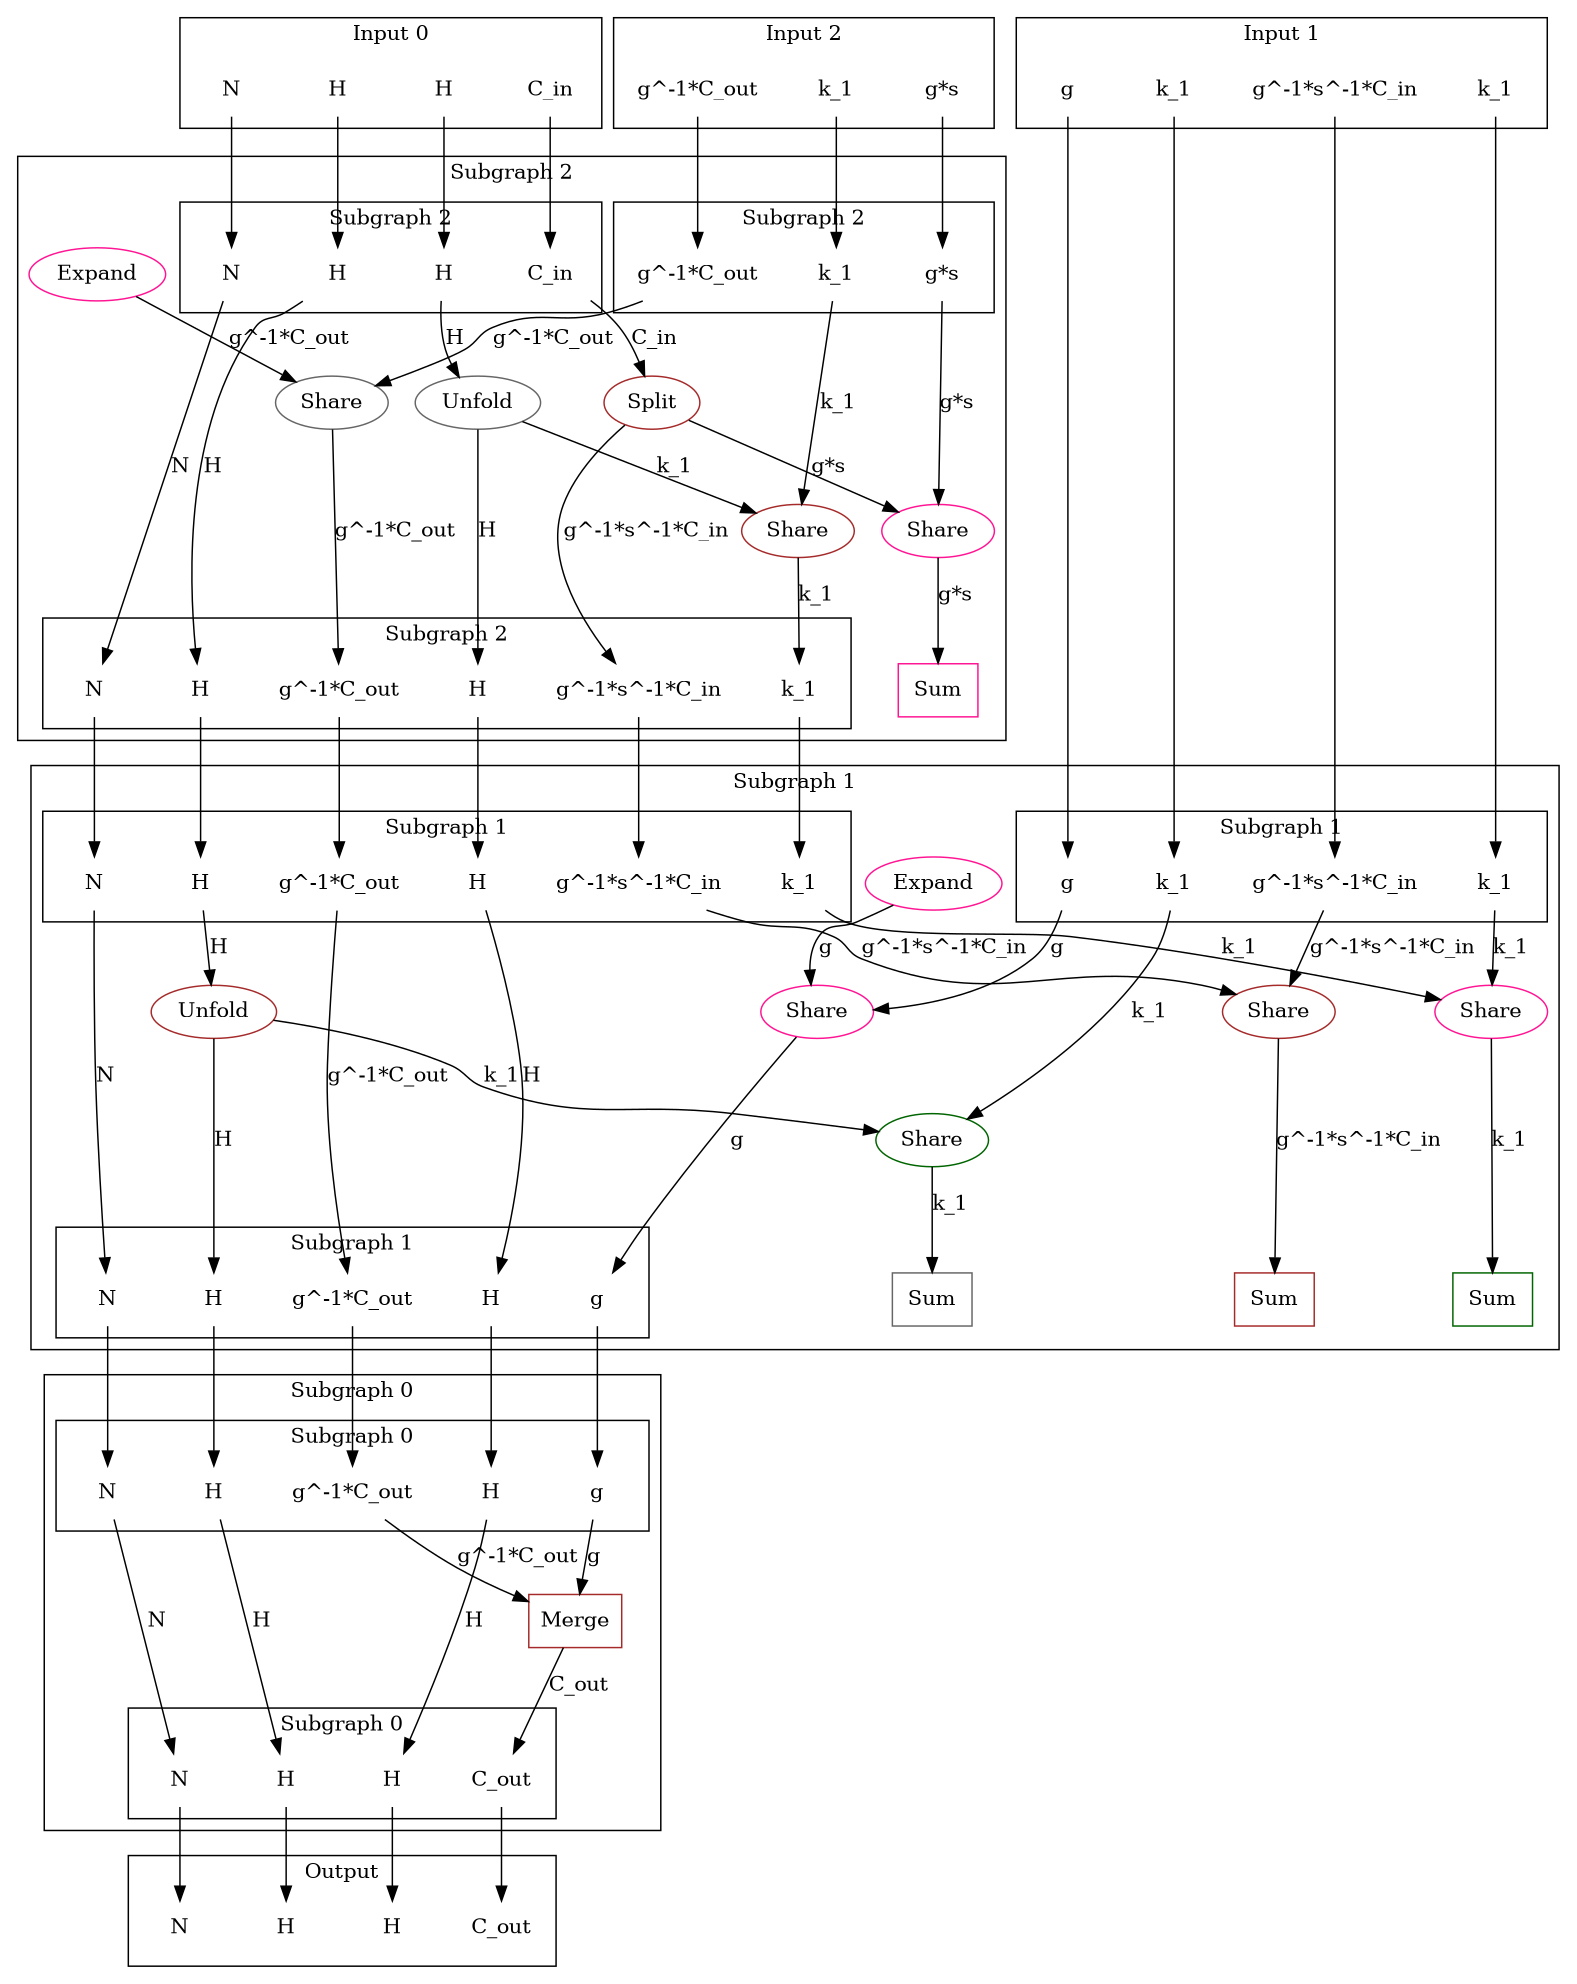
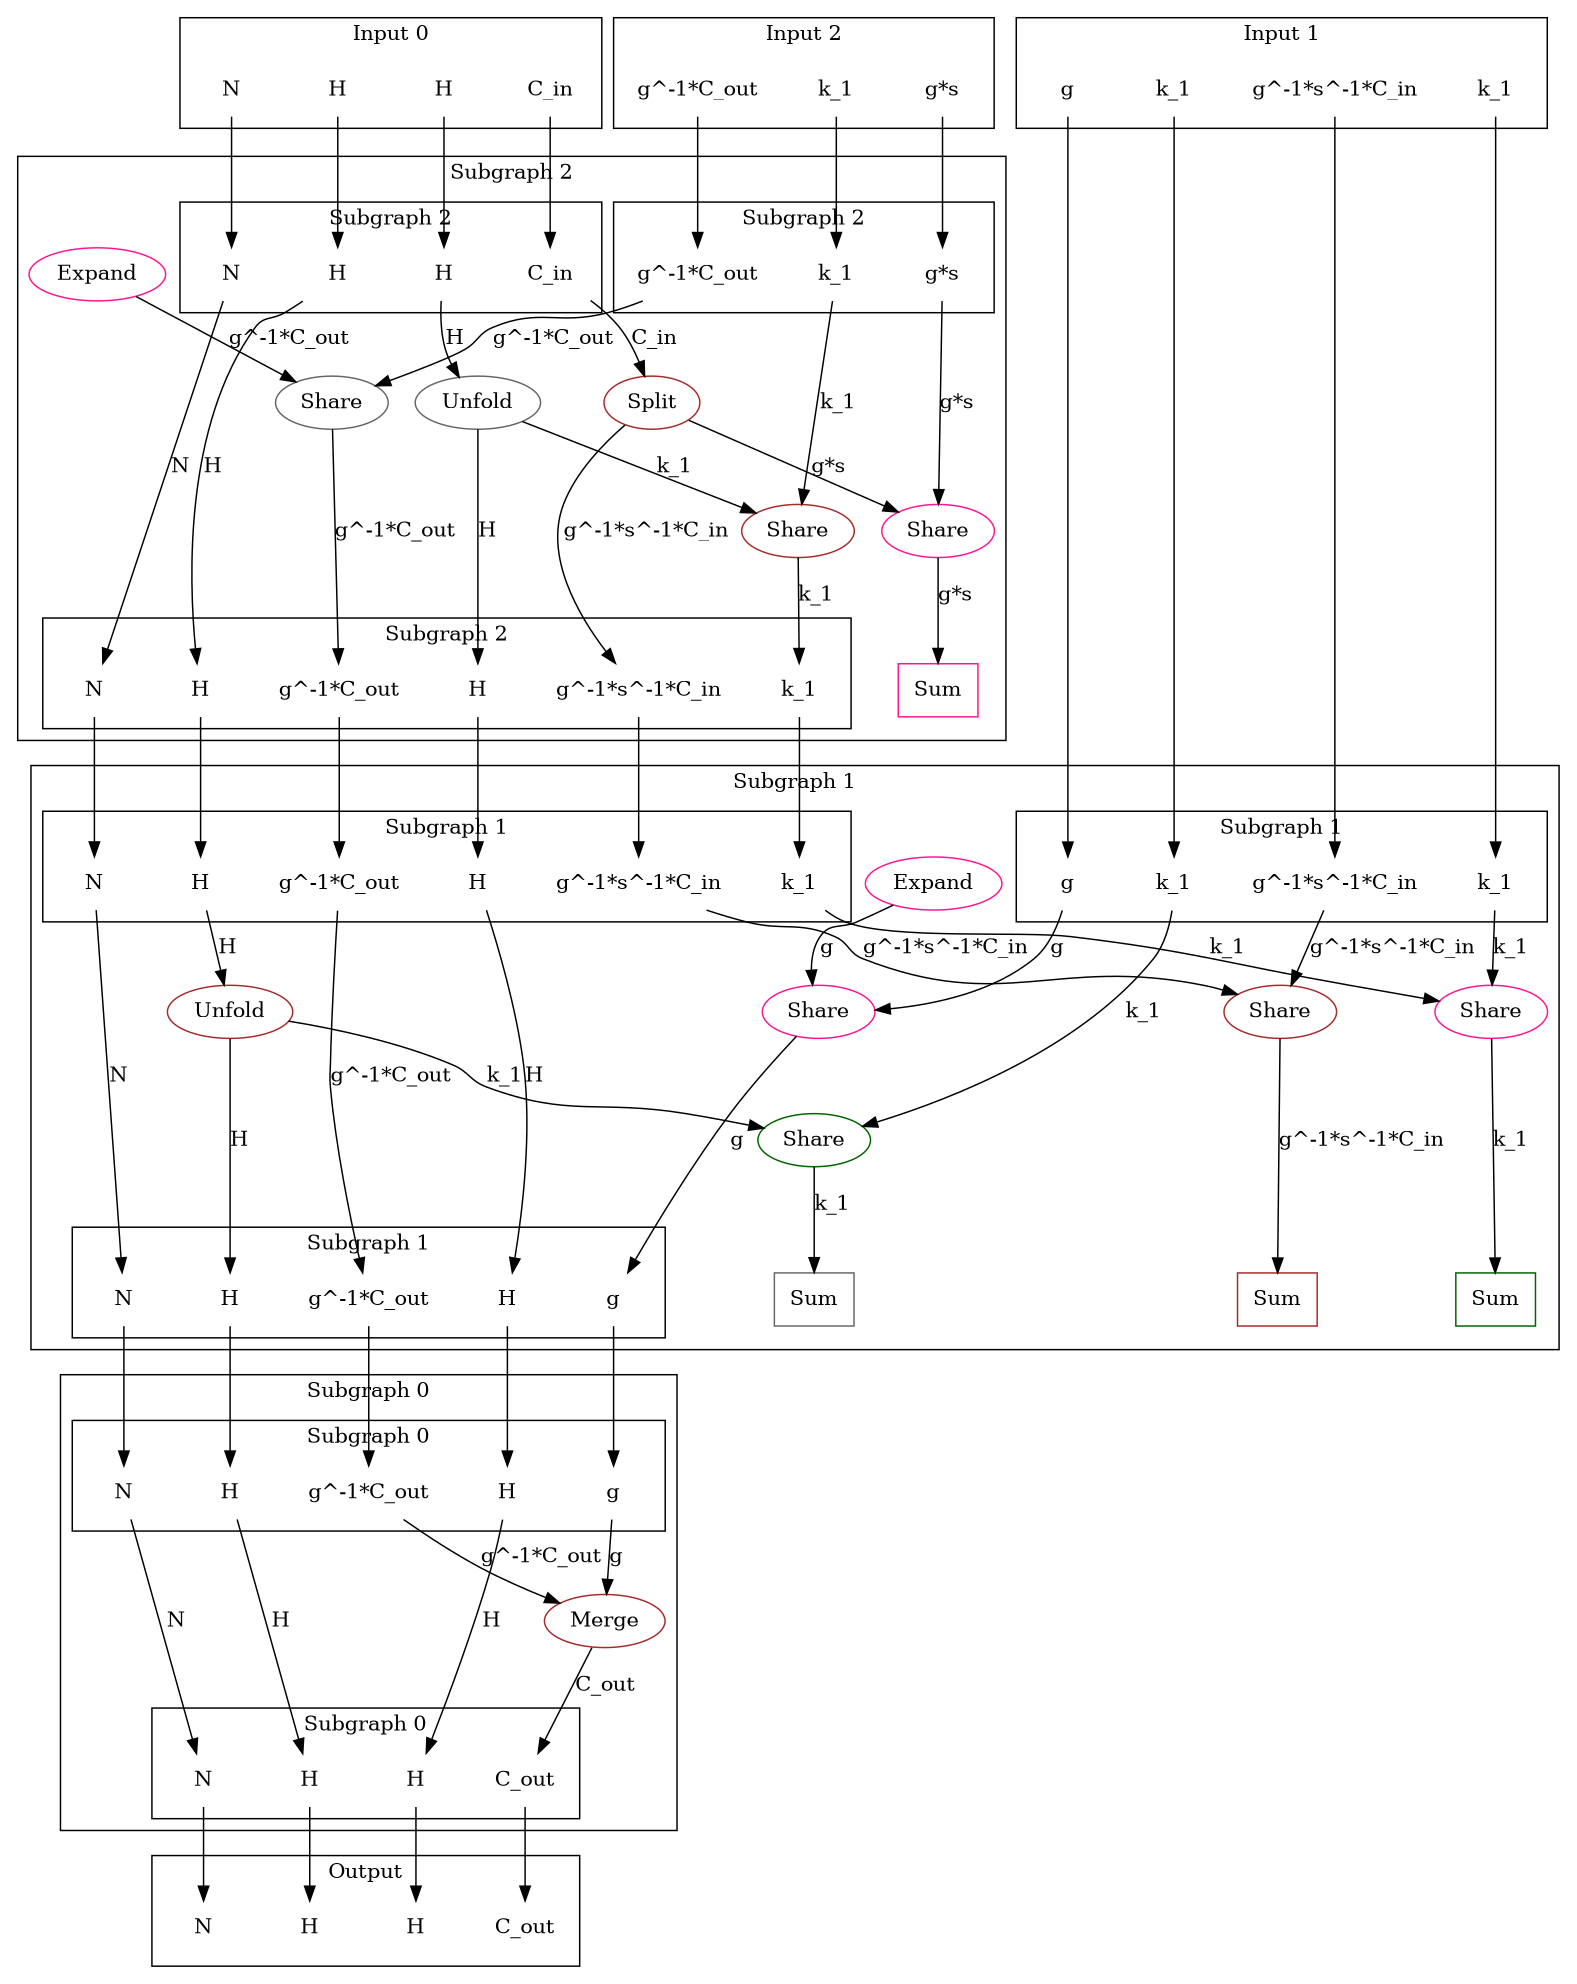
  digraph {
    newrank=true
    node [shape=none color=deeppink]
    n1 [label=N color=brown]
    n2 [label=C_in color=gray40]
    n3 [label=H color=darkgreen]
    n4 [label=H color=darkgreen]
    n5 [label="g*s"]
    n6 [label=k_1 color=gray40]
    n7 [label="g^-1*C_out"]
    n8 [label="g^-1*s^-1*C_in" color=gray40]
    n9 [label=k_1]
    n10 [label=k_1 color=gray40]
    n11 [label=g]
    n12 [label=N color=brown]
    n13 [label=C_out color=gray40]
    n14 [label=H color=gray40]
    n15 [label=H color=brown]
    n16 [label=N color=gray40]
    n17 [label=H color=gray40]
    n18 [label=H color=gray40]
    n19 [label="g^-1*C_out" color=brown]
    n20 [label=g color=darkgreen]
-   n21 [label=Merge color=brown shape=box]
+   n21 [label=Merge color=brown shape=""]
    n22 [label=Sum shape=box color=brown]
    n23 [label=Sum shape=box color=gray40]
    n24 [label=Sum shape=box color=darkgreen]
    n25 [label=N color=darkgreen]
    n26 [label=H color=darkgreen]
    n27 [label=H color=darkgreen]
    n28 [label="g^-1*C_out"]
    n29 [label=g color=gray40]
    n30 [label=N color=darkgreen]
    n31 [label="g^-1*s^-1*C_in"]
    n32 [label=H color=brown]
    n33 [label=H]
    n34 [label=k_1]
    n35 [label="g^-1*C_out" color=brown]
    n36 [label="g^-1*s^-1*C_in" color=brown]
    n37 [label=k_1 color=darkgreen]
    n38 [label=k_1 color=darkgreen]
    n39 [label=g color=brown]
    n40 [label=Share color=brown shape=""]
    n41 [label=Unfold color=brown shape=""]
    n42 [label=Share shape=""]
    n43 [label=Share color=darkgreen shape=""]
    n44 [label=Share shape=""]
    n45 [label=Expand shape=""]
    n46 [label=Sum shape=box]
    n47 [label=N color=gray40]
    n48 [label="g^-1*s^-1*C_in"]
    n49 [label=H color=gray40]
    n50 [label=H color=darkgreen]
    n51 [label=k_1]
    n52 [label="g^-1*C_out" color=brown]
    n53 [label=N color=gray40]
    n54 [label=C_in color=brown]
    n55 [label=H]
    n56 [label=H color=gray40]
    n57 [label="g*s" color=brown]
    n58 [label=k_1]
    n59 [label="g^-1*C_out" color=gray40]
    n60 [label=Split color=brown shape=""]
    n61 [label=Unfold color=gray40 shape=""]
    n62 [label=Share shape=""]
    n63 [label=Share color=brown shape=""]
    n64 [label=Share color=gray40 shape=""]
    n65 [label=Expand shape=""]
    n66 [label=N color=darkgreen]
    n67 [label=C_out]
    n68 [label=H]
    n69 [label=H color=darkgreen]
    subgraph sub_1 {
      rank=same
      n1
      n2
      n3
      n4
      n5
      n6
      n7
      n8
      n9
      n10
      n11
    }
    subgraph cluster_2 {
      label="Subgraph 0"
      n21
      subgraph sub_3 {
        label="Subgraph 0"
        rank=same
        n12
        n13
        n14
        n15
      }
      subgraph sub_4 {
        label="Subgraph 0"
        rank=same
        n16
        n17
        n18
        n19
        n20
      }
      subgraph cluster_5 {
        n12
        n13
        n14
        n15
      }
      subgraph cluster_6 {
        n16
        n17
        n18
        n19
        n20
      }
    }
    subgraph cluster_7 {
      label="Subgraph 1"
      n40
      n41
      n42
      n43
      n44
      n45
      subgraph sub_8 {
        label="Subgraph 1"
        rank=same
        n22
        n23
        n24
        n25
        n26
        n27
        n28
        n29
      }
      subgraph sub_9 {
        label="Subgraph 1"
        rank=same
        n30
        n31
        n32
        n33
        n34
        n35
        n36
        n37
        n38
        n39
      }
      subgraph cluster_10 {
        n25
        n26
        n27
        n28
        n29
      }
      subgraph cluster_11 {
        n30
        n31
        n32
        n33
        n34
        n35
      }
      subgraph cluster_12 {
        n36
        n37
        n38
        n39
      }
    }
    subgraph cluster_13 {
      label="Subgraph 2"
      n60
      n61
      n62
      n63
      n64
      n65
      subgraph sub_14 {
        label="Subgraph 2"
        rank=same
        n46
        n47
        n48
        n49
        n50
        n51
        n52
      }
      subgraph sub_15 {
        label="Subgraph 2"
        rank=same
        n53
        n54
        n55
        n56
        n57
        n58
        n59
      }
      subgraph cluster_16 {
        n47
        n48
        n49
        n50
        n51
        n52
      }
      subgraph cluster_17 {
        n53
        n54
        n55
        n56
      }
      subgraph cluster_18 {
        n57
        n58
        n59
      }
    }
    subgraph cluster_19 {
      label="Input 0"
      n1
      n2
      n3
      n4
    }
    subgraph cluster_20 {
      label="Input 2"
      n5
      n6
      n7
    }
    subgraph cluster_21 {
      label="Input 1"
      n8
      n9
      n10
      n11
    }
    subgraph cluster_22 {
      label=Output
      n66
      n67
      n68
      n69
    }
    n1 -> n53
    n2 -> n54
    n3 -> n55
    n4 -> n56
    n5 -> n57
    n6 -> n58
    n7 -> n59
    n8 -> n36
    n9 -> n37
    n10 -> n38
    n11 -> n39
    n12 -> n66
    n13 -> n67
    n14 -> n68
    n15 -> n69
    n16 -> n12 [label=N]
    n17 -> n14 [label=H]
    n18 -> n15 [label=H]
    n19 -> n21 [label="g^-1*C_out"]
    n20 -> n21 [label=g]
    n21 -> n13 [label=C_out]
    n25 -> n16
    n26 -> n17
    n27 -> n18
    n28 -> n19
    n29 -> n20
    n30 -> n25 [label=N]
    n31 -> n40 [label="g^-1*s^-1*C_in"]
    n32 -> n41 [label=H]
    n33 -> n27 [label=H]
    n34 -> n42 [label=k_1]
    n35 -> n28 [label="g^-1*C_out"]
    n36 -> n40 [label="g^-1*s^-1*C_in"]
    n37 -> n43 [label=k_1]
    n38 -> n42 [label=k_1]
    n39 -> n44 [label=g]
    n40 -> n22 [label="g^-1*s^-1*C_in"]
    n41 -> n26 [label=H]
    n41 -> n43 [label=k_1]
    n42 -> n24 [label=k_1]
    n43 -> n23 [label=k_1]
    n44 -> n29 [label=g]
    n45 -> n44 [label=g]
    n47 -> n30
    n48 -> n31
    n49 -> n32
    n50 -> n33
    n51 -> n34
    n52 -> n35
    n53 -> n47 [label=N]
    n54 -> n60 [label=C_in]
    n55 -> n49 [label=H]
    n56 -> n61 [label=H]
    n57 -> n62 [label="g*s"]
    n58 -> n63 [label=k_1]
    n59 -> n64 [label="g^-1*C_out"]
    n60 -> n48 [label="g^-1*s^-1*C_in"]
    n60 -> n62 [label="g*s"]
    n61 -> n50 [label=H]
    n61 -> n63 [label=k_1]
    n62 -> n46 [label="g*s"]
    n63 -> n51 [label=k_1]
    n64 -> n52 [label="g^-1*C_out"]
    n65 -> n64 [label="g^-1*C_out"]
  }
